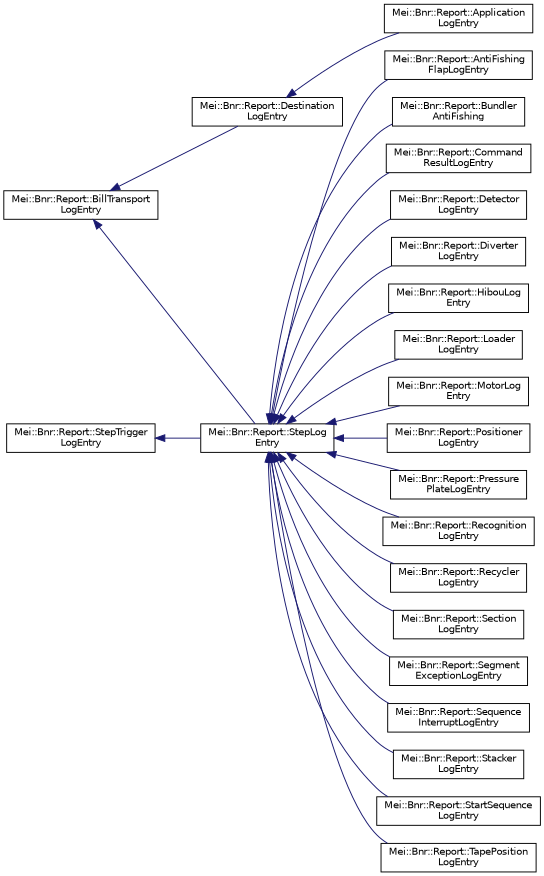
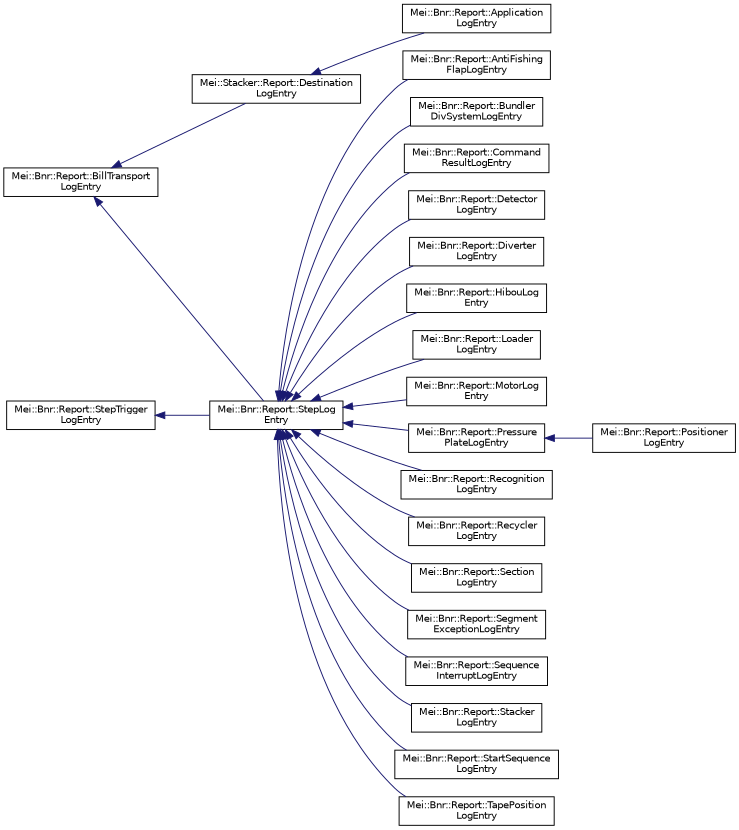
  digraph {
    rankdir=LR
    node [color=black fillcolor=white fontname=Helvetica fontsize=10 shape=record style=filled]
    edge [color=midnightblue dir=back fontname=Helvetica fontsize=10 labelfontname=Helvetica labelfontsize=10 style=solid]
    n1 [height=0.2 label="Mei::Bnr::Report::BillTransport\lLogEntry" width=0.4]
-   n2 [height=0.2 label="Mei::Bnr::Report::Destination\lLogEntry" width=0.4]
+   n2 [height=0.2 label="Mei::Stacker::Report::Destination\lLogEntry" width=0.4]
    n3 [height=0.2 label="Mei::Bnr::Report::StepLog\lEntry" width=0.4]
    n4 [height=0.2 label="Mei::Bnr::Report::Application\lLogEntry" width=0.4]
    n5 [height=0.2 label="Mei::Bnr::Report::AntiFishing\lFlapLogEntry" width=0.4]
-   n6 [height=0.2 label="Mei::Bnr::Report::Bundler\lAntiFishing" width=0.4]
+   n6 [height=0.2 label="Mei::Bnr::Report::Bundler\lDivSystemLogEntry" width=0.4]
    n7 [height=0.2 label="Mei::Bnr::Report::Command\lResultLogEntry" width=0.4]
    n8 [height=0.2 label="Mei::Bnr::Report::Detector\lLogEntry" width=0.4]
    n9 [height=0.2 label="Mei::Bnr::Report::Diverter\lLogEntry" width=0.4]
    n10 [height=0.2 label="Mei::Bnr::Report::HibouLog\lEntry" width=0.4]
    n11 [height=0.2 label="Mei::Bnr::Report::Loader\lLogEntry" width=0.4]
    n12 [height=0.2 label="Mei::Bnr::Report::MotorLog\lEntry" width=0.4]
    n13 [height=0.2 label="Mei::Bnr::Report::Positioner\lLogEntry" width=0.4]
    n14 [height=0.2 label="Mei::Bnr::Report::Pressure\lPlateLogEntry" width=0.4]
    n15 [height=0.2 label="Mei::Bnr::Report::Recognition\lLogEntry" width=0.4]
    n16 [height=0.2 label="Mei::Bnr::Report::Recycler\lLogEntry" width=0.4]
    n17 [height=0.2 label="Mei::Bnr::Report::Section\lLogEntry" width=0.4]
    n18 [height=0.2 label="Mei::Bnr::Report::Segment\lExceptionLogEntry" width=0.4]
    n19 [height=0.2 label="Mei::Bnr::Report::Sequence\lInterruptLogEntry" width=0.4]
    n20 [height=0.2 label="Mei::Bnr::Report::Stacker\lLogEntry" width=0.4]
    n21 [height=0.2 label="Mei::Bnr::Report::StartSequence\lLogEntry" width=0.4]
    n22 [height=0.2 label="Mei::Bnr::Report::TapePosition\lLogEntry" width=0.4]
    n23 [height=0.2 label="Mei::Bnr::Report::StepTrigger\lLogEntry" width=0.4]
    n1 -> n2
    n1 -> n3
    n2 -> n4
    n3 -> n5
    n3 -> n6
    n3 -> n7
    n3 -> n8
    n3 -> n9
    n3 -> n10
    n3 -> n11
    n3 -> n12
-   n3 -> n13
+   n14 -> n13
    n3 -> n14
    n3 -> n15
    n3 -> n16
    n3 -> n17
    n3 -> n18
    n3 -> n19
    n3 -> n20
    n3 -> n21
    n3 -> n22
    n23 -> n3
  }
